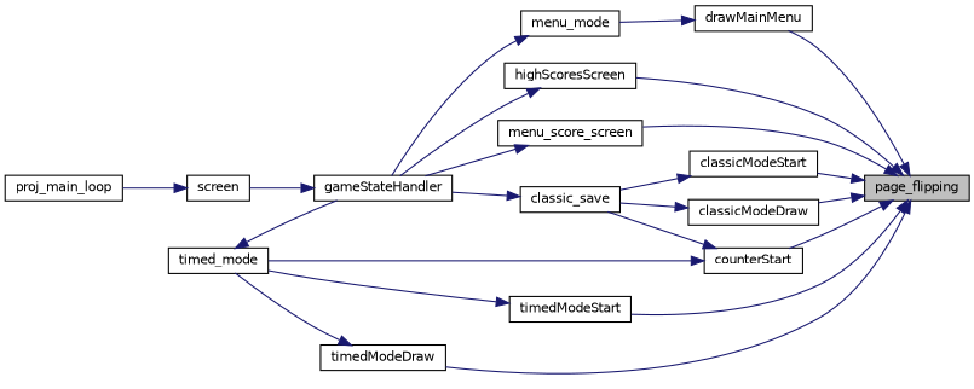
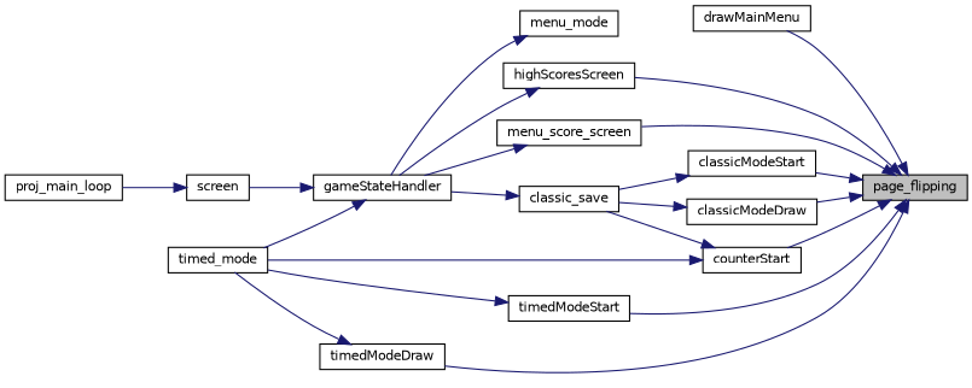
  digraph {
    rankdir=RL
    node [color=black fillcolor=white fontname=Helvetica fontsize=10 shape=record style=filled]
    edge [color=midnightblue dir=back fontname=Helvetica fontsize=10 labelfontname=Helvetica labelfontsize=10 style=solid]
    n1 [fillcolor=grey75 fontcolor=black height=0.2 label=page_flipping width=0.4]
    n2 [height=0.2 label=classicModeDraw width=0.4]
    n3 [height=0.2 label=classicModeStart width=0.4]
    n4 [height=0.2 label=counterStart width=0.4]
    n5 [height=0.2 label=drawMainMenu width=0.4]
    n6 [height=0.2 label=highScoresScreen width=0.4]
    n7 [height=0.2 label=menu_score_screen width=0.4]
    n8 [height=0.2 label=timedModeDraw width=0.4]
    n9 [height=0.2 label=timedModeStart width=0.4]
    n10 [height=0.2 label=classic_save width=0.4]
    n11 [height=0.2 label=timed_mode width=0.4]
    n12 [height=0.2 label=menu_mode width=0.4]
    n13 [height=0.2 label=gameStateHandler width=0.4]
    n14 [height=0.2 label=screen width=0.4]
    n15 [height=0.2 label=proj_main_loop width=0.4]
    n1 -> n2
    n1 -> n3
    n1 -> n4
    n1 -> n5
    n1 -> n6
    n1 -> n7
    n1 -> n8
    n1 -> n9
    n2 -> n10
    n3 -> n10
    n4 -> n10
    n4 -> n11
-   n5 -> n12
    n6 -> n13
    n7 -> n13
    n8 -> n11
    n9 -> n11
    n10 -> n13
-   n11 -> n13
+   n13 -> n11
    n12 -> n13
    n13 -> n14
    n14 -> n15
  }
